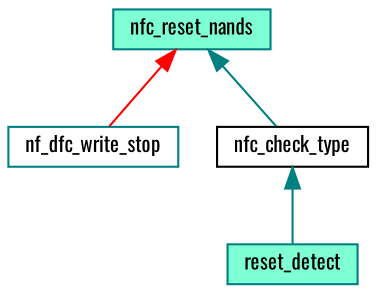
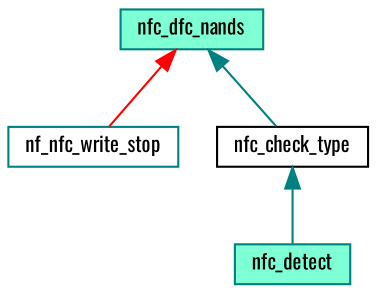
  digraph {
    fontname=Oswald
    rankdir=TB
    node [color=teal fillcolor=aquamarine fontname=Oswald fontsize=10 shape=record style=filled]
    edge [color=teal dir=back fontname=Oswald fontsize=10 labelfontname="FreeSans.ttf" labelfontsize=10 style=solid]
-   n1 [fontcolor=black height=0.2 label=nfc_reset_nands width=0.4]
-   n2 [fillcolor=white height=0.2 label=nf_dfc_write_stop width=0.4]
+   n1 [fontcolor=black height=0.2 label=nfc_dfc_nands width=0.4]
+   n2 [fillcolor=white height=0.2 label=nf_nfc_write_stop width=0.4]
    n3 [color=black fillcolor=white height=0.2 label=nfc_check_type width=0.4]
-   n4 [height=0.2 label=reset_detect width=0.4]
+   n4 [height=0.2 label=nfc_detect width=0.4]
    n1 -> n2 [color=red]
    n1 -> n3
    n3 -> n4
  }
